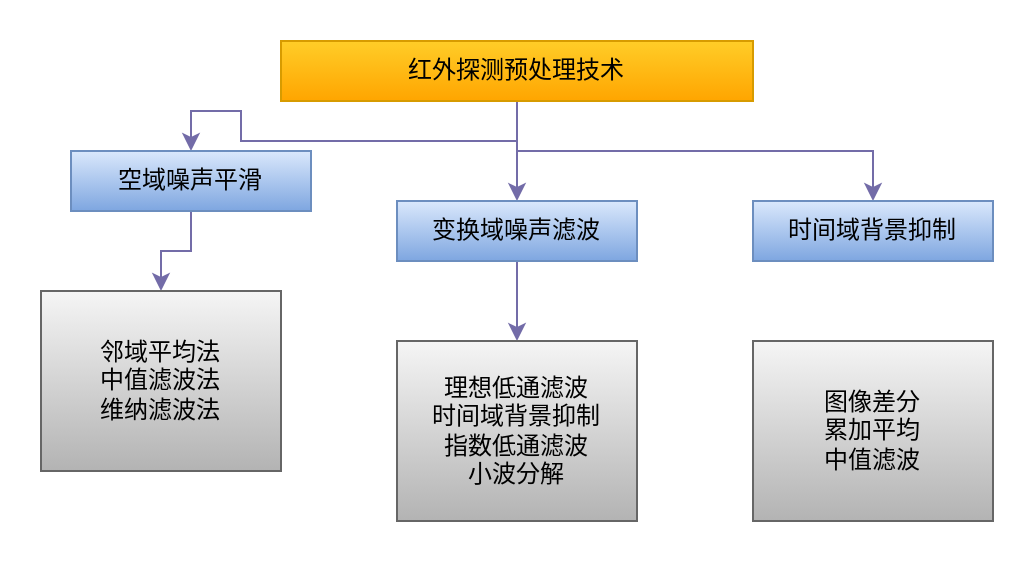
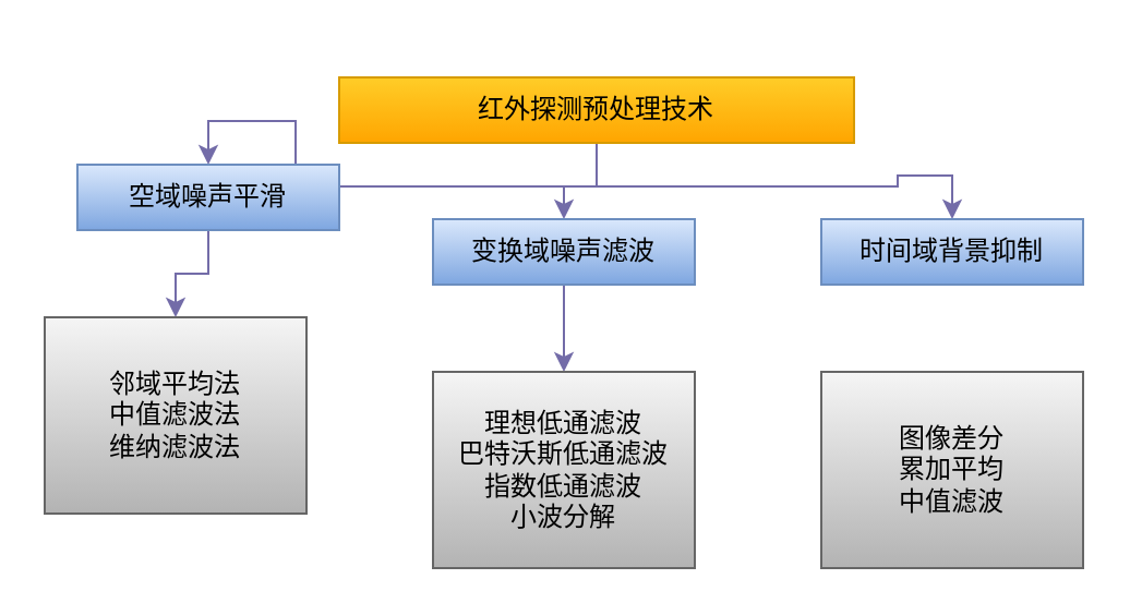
  <mxCell id="0" />
  <mxCell id="1" parent="0" />
  <mxCell id="2" value="" style="edgeStyle=orthogonalEdgeStyle;rounded=0;orthogonalLoop=1;jettySize=auto;html=1;labelBackgroundColor=none;strokeColor=#736CA8;fontColor=default;" edge="1" parent="1" source="5" target="9"><mxGeometry relative="1" as="geometry" /></mxCell>
  <mxCell id="3" style="edgeStyle=orthogonalEdgeStyle;rounded=0;orthogonalLoop=1;jettySize=auto;html=1;entryX=0.5;entryY=0;entryDx=0;entryDy=0;labelBackgroundColor=none;strokeColor=#736CA8;fontColor=default;" edge="1" parent="1" source="5" target="7"><mxGeometry relative="1" as="geometry" /></mxCell>
  <mxCell id="4" style="edgeStyle=orthogonalEdgeStyle;rounded=0;orthogonalLoop=1;jettySize=auto;html=1;entryX=0.5;entryY=0;entryDx=0;entryDy=0;labelBackgroundColor=none;strokeColor=#736CA8;fontColor=default;" edge="1" parent="1" source="5" target="10"><mxGeometry relative="1" as="geometry" /></mxCell>
- <mxCell id="5" value="红外探测预处理技术" style="rounded=0;whiteSpace=wrap;html=1;labelBackgroundColor=none;fillColor=#ffcd28;strokeColor=#d79b00;gradientColor=#ffa500;" vertex="1" parent="1"><mxGeometry x="140" y="20" width="236" height="30" as="geometry" /></mxCell>
+ <mxCell id="5" value="红外探测预处理技术" style="rounded=0;whiteSpace=wrap;html=1;labelBackgroundColor=none;fillColor=#ffcd28;strokeColor=#d79b00;gradientColor=#ffa500;" vertex="1" parent="1"><mxGeometry x="155" y="35" width="236" height="30" as="geometry" /></mxCell>
  <mxCell id="6" style="edgeStyle=orthogonalEdgeStyle;rounded=0;orthogonalLoop=1;jettySize=auto;html=1;labelBackgroundColor=none;strokeColor=#736CA8;fontColor=default;" edge="1" parent="1" source="7" target="11"><mxGeometry relative="1" as="geometry" /></mxCell>
  <mxCell id="7" value="空域噪声平滑" style="rounded=0;whiteSpace=wrap;html=1;labelBackgroundColor=none;fillColor=#dae8fc;strokeColor=#6c8ebf;gradientColor=#7ea6e0;" vertex="1" parent="1"><mxGeometry x="35" y="75" width="120" height="30" as="geometry" /></mxCell>
  <mxCell id="8" style="edgeStyle=orthogonalEdgeStyle;rounded=0;orthogonalLoop=1;jettySize=auto;html=1;entryX=0.5;entryY=0;entryDx=0;entryDy=0;labelBackgroundColor=none;strokeColor=#736CA8;fontColor=default;" edge="1" parent="1" source="9" target="12"><mxGeometry relative="1" as="geometry" /></mxCell>
  <mxCell id="9" value="变换域噪声滤波" style="rounded=0;whiteSpace=wrap;html=1;labelBackgroundColor=none;fillColor=#dae8fc;strokeColor=#6c8ebf;gradientColor=#7ea6e0;" vertex="1" parent="1"><mxGeometry x="198" y="100" width="120" height="30" as="geometry" /></mxCell>
  <mxCell id="10" value="时间域背景抑制" style="rounded=0;whiteSpace=wrap;html=1;labelBackgroundColor=none;fillColor=#dae8fc;strokeColor=#6c8ebf;gradientColor=#7ea6e0;" vertex="1" parent="1"><mxGeometry x="376" y="100" width="120" height="30" as="geometry" /></mxCell>
  <mxCell id="11" value="邻域平均法&lt;div&gt;中值滤波法&lt;/div&gt;&lt;div&gt;维纳滤波法&lt;/div&gt;" style="rounded=0;whiteSpace=wrap;html=1;labelBackgroundColor=none;fillColor=#f5f5f5;strokeColor=#666666;gradientColor=#b3b3b3;" vertex="1" parent="1"><mxGeometry x="20" y="145" width="120" height="90" as="geometry" /></mxCell>
- <mxCell id="12" value="理想低通滤波&lt;div&gt;时间域背景抑制&lt;/div&gt;&lt;div&gt;指数低通滤波&lt;/div&gt;&lt;div&gt;小波分解&lt;/div&gt;" style="rounded=0;whiteSpace=wrap;html=1;labelBackgroundColor=none;fillColor=#f5f5f5;strokeColor=#666666;gradientColor=#b3b3b3;" vertex="1" parent="1"><mxGeometry x="198" y="170" width="120" height="90" as="geometry" /></mxCell>
+ <mxCell id="12" value="理想低通滤波&lt;div&gt;巴特沃斯低通滤波&lt;/div&gt;&lt;div&gt;指数低通滤波&lt;/div&gt;&lt;div&gt;小波分解&lt;/div&gt;" style="rounded=0;whiteSpace=wrap;html=1;labelBackgroundColor=none;fillColor=#f5f5f5;strokeColor=#666666;gradientColor=#b3b3b3;" vertex="1" parent="1"><mxGeometry x="198" y="170" width="120" height="90" as="geometry" /></mxCell>
  <mxCell id="13" value="图像差分&lt;div&gt;累加平均&lt;/div&gt;&lt;div&gt;中值滤波&lt;/div&gt;" style="rounded=0;whiteSpace=wrap;html=1;labelBackgroundColor=none;fillColor=#f5f5f5;strokeColor=#666666;gradientColor=#b3b3b3;" vertex="1" parent="1"><mxGeometry x="376" y="170" width="120" height="90" as="geometry" /></mxCell>
